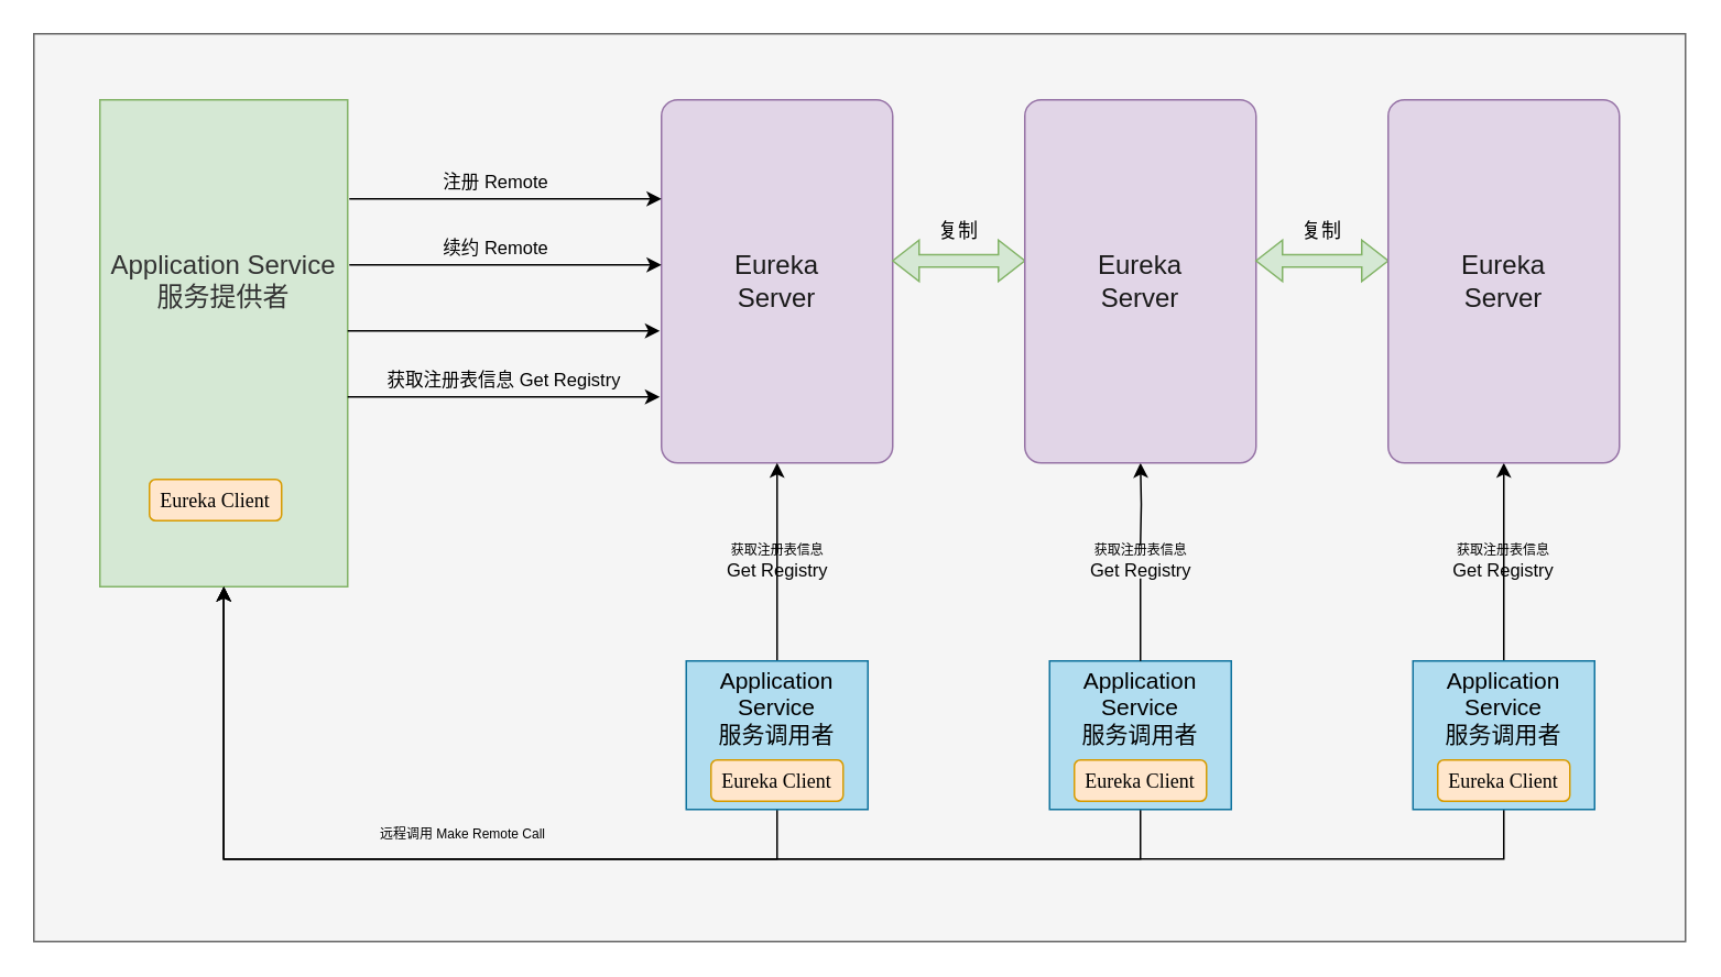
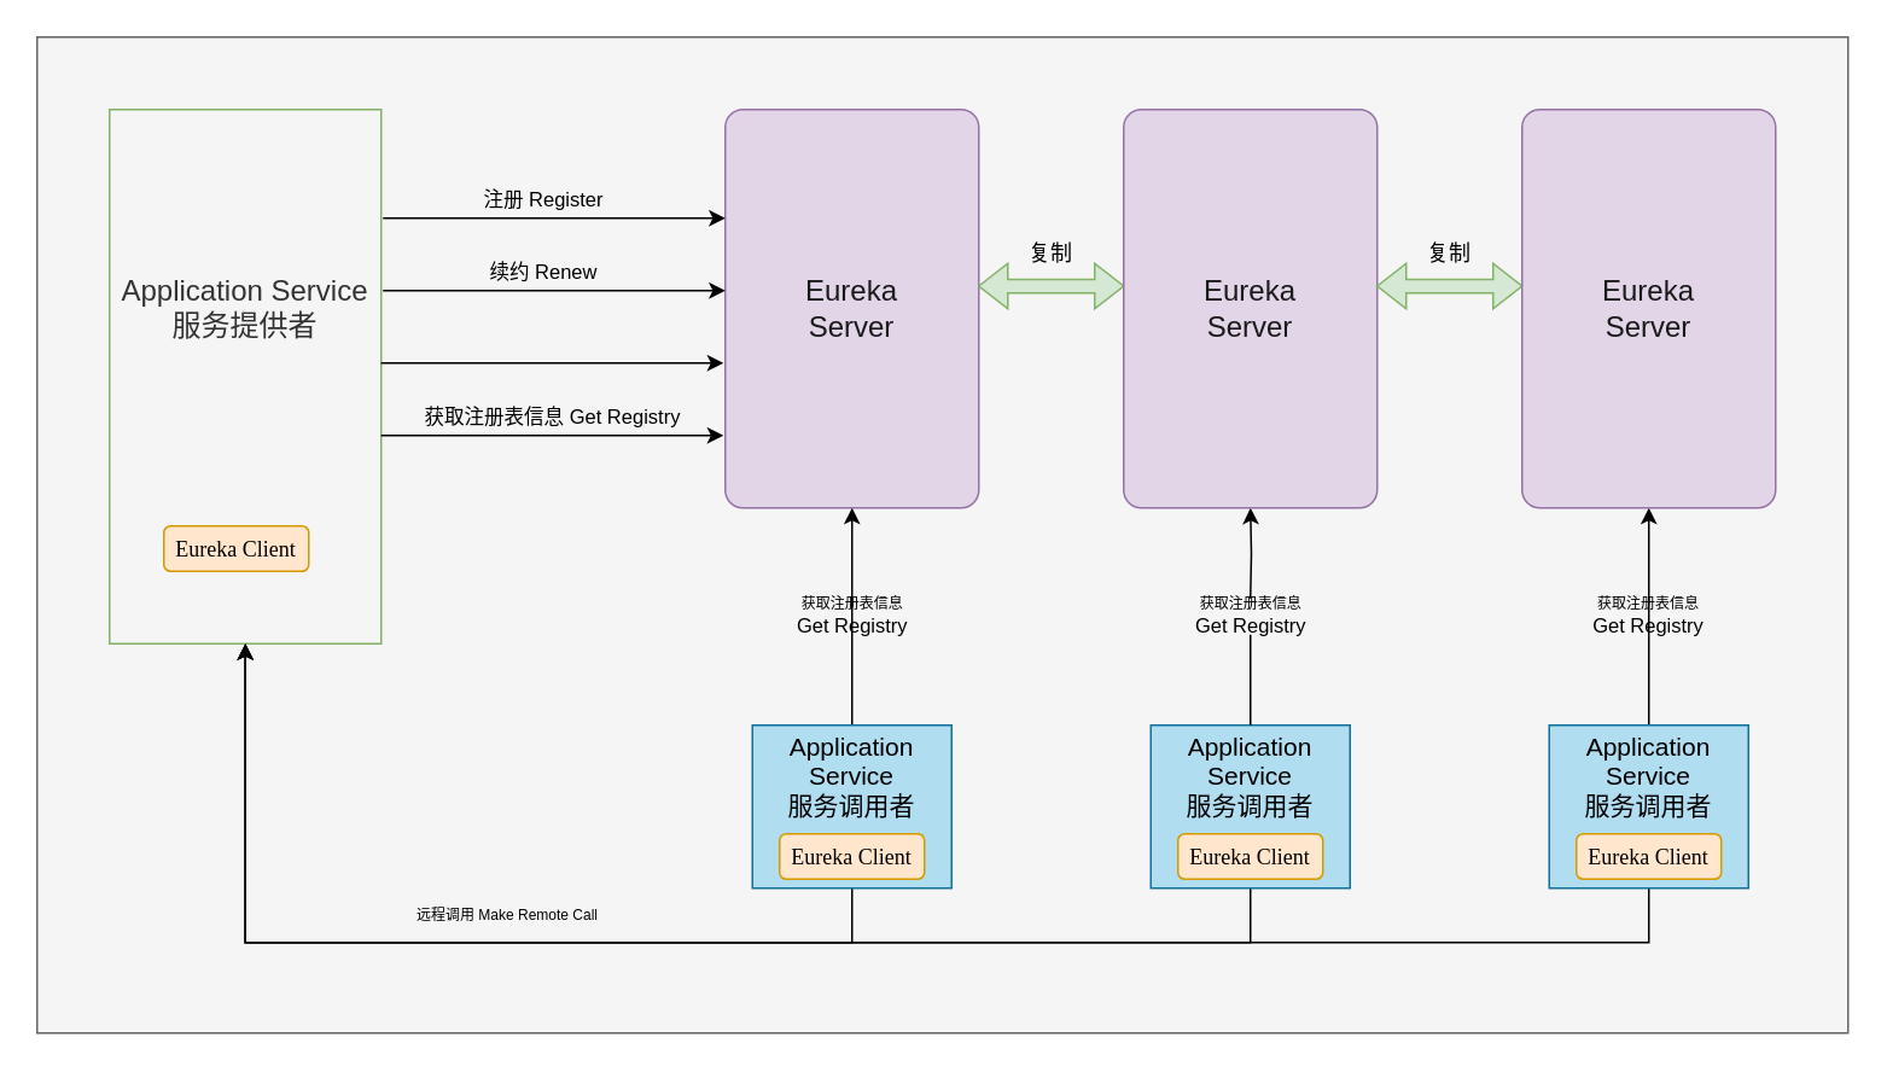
  <mxCell id="0" />
  <mxCell id="1" parent="0" />
  <mxCell id="2" value="" style="rounded=0;whiteSpace=wrap;html=1;fontSize=8;fillColor=#f5f5f5;strokeColor=#666666;fontColor=#333333;" vertex="1" parent="1"><mxGeometry x="20" y="20" width="1000" height="550" as="geometry" /></mxCell>
  <mxCell id="3" value="&lt;font style=&quot;font-size: 16px&quot; color=&quot;#1a1a1a&quot;&gt;Eureka&lt;br&gt;Server&lt;/font&gt;" style="rounded=1;whiteSpace=wrap;html=1;arcSize=7;fillColor=#e1d5e7;strokeColor=#9673a6;" vertex="1" parent="1"><mxGeometry x="400" y="60" width="140" height="220" as="geometry" /></mxCell>
  <mxCell id="4" value="&lt;font style=&quot;font-size: 12px&quot;&gt;复制&lt;/font&gt;" style="text;html=1;strokeColor=none;fillColor=none;align=center;verticalAlign=middle;whiteSpace=wrap;rounded=0;" vertex="1" parent="1"><mxGeometry x="560" y="130" width="40" height="20" as="geometry" /></mxCell>
  <mxCell id="5" value="" style="shape=doubleArrow;whiteSpace=wrap;html=1;fillColor=#d5e8d4;strokeColor=#82b366;" vertex="1" parent="1"><mxGeometry x="540" y="145" width="80" height="25" as="geometry" /></mxCell>
- <mxCell id="6" value="&lt;font style=&quot;font-size: 16px&quot;&gt;&lt;font color=&quot;#333333&quot;&gt;Application Service&lt;br&gt;服务提供者&lt;br&gt;&lt;br&gt;&lt;br&gt;&lt;br&gt;&lt;/font&gt;&lt;br&gt;&lt;/font&gt;" style="rounded=0;whiteSpace=wrap;html=1;strokeColor=#82b366;fillColor=#d5e8d4;" vertex="1" parent="1"><mxGeometry x="60" y="60" width="150" height="295" as="geometry" /></mxCell>
+ <mxCell id="6" value="&lt;font style=&quot;font-size: 16px&quot;&gt;&lt;font color=&quot;#333333&quot;&gt;Application Service&lt;br&gt;服务提供者&lt;br&gt;&lt;br&gt;&lt;br&gt;&lt;br&gt;&lt;/font&gt;&lt;br&gt;&lt;/font&gt;" style="rounded=0;whiteSpace=wrap;html=1;strokeColor=#82b366;fillColor=#f5f5f5;" vertex="1" parent="1"><mxGeometry x="60" y="60" width="150" height="295" as="geometry" /></mxCell>
  <mxCell id="7" style="edgeStyle=orthogonalEdgeStyle;rounded=0;orthogonalLoop=1;jettySize=auto;html=1;exitX=0.5;exitY=0;exitDx=0;exitDy=0;entryX=0.5;entryY=1;entryDx=0;entryDy=0;fontSize=8;" edge="1" parent="1" source="9" target="6"><mxGeometry relative="1" as="geometry"><Array as="points"><mxPoint x="470" y="520" /><mxPoint x="135" y="520" /></Array></mxGeometry></mxCell>
  <mxCell id="8" style="edgeStyle=orthogonalEdgeStyle;rounded=0;orthogonalLoop=1;jettySize=auto;html=1;exitX=0.5;exitY=0;exitDx=0;exitDy=0;entryX=0.5;entryY=1;entryDx=0;entryDy=0;fontSize=8;" edge="1" parent="1" source="9" target="3"><mxGeometry relative="1" as="geometry" /></mxCell>
  <mxCell id="9" value="&lt;font style=&quot;font-size: 14px&quot;&gt;Application Service&lt;br&gt;服务调用者&lt;br&gt;&lt;br&gt;&lt;br&gt;&lt;/font&gt;" style="rounded=0;whiteSpace=wrap;html=1;fillColor=#b1ddf0;strokeColor=#10739e;" vertex="1" parent="1"><mxGeometry x="415" y="400" width="110" height="90" as="geometry" /></mxCell>
  <mxCell id="10" value="&lt;span&gt;&lt;font face=&quot;Times New Roman&quot;&gt;Eureka Client&lt;/font&gt;&lt;/span&gt;" style="rounded=1;whiteSpace=wrap;html=1;fillColor=#ffe6cc;strokeColor=#d79b00;" vertex="1" parent="1"><mxGeometry x="90" y="290" width="80" height="25" as="geometry" /></mxCell>
  <mxCell id="11" value="&lt;span&gt;&lt;font face=&quot;Times New Roman&quot;&gt;Eureka Client&lt;/font&gt;&lt;/span&gt;" style="rounded=1;whiteSpace=wrap;html=1;fillColor=#ffe6cc;strokeColor=#d79b00;" vertex="1" parent="1"><mxGeometry x="430" y="460" width="80" height="25" as="geometry" /></mxCell>
  <mxCell id="12" style="edgeStyle=orthogonalEdgeStyle;rounded=0;orthogonalLoop=1;jettySize=auto;html=1;exitX=0.5;exitY=0;exitDx=0;exitDy=0;entryX=0.5;entryY=1;entryDx=0;entryDy=0;fontSize=8;" edge="1" parent="1" source="14" target="6"><mxGeometry relative="1" as="geometry"><Array as="points"><mxPoint x="690" y="520" /><mxPoint x="135" y="520" /></Array></mxGeometry></mxCell>
  <mxCell id="13" style="edgeStyle=orthogonalEdgeStyle;rounded=0;orthogonalLoop=1;jettySize=auto;html=1;exitX=0.5;exitY=0;exitDx=0;exitDy=0;fontSize=8;startArrow=none;" edge="1" parent="1" target="27"><mxGeometry relative="1" as="geometry"><mxPoint x="690" y="330" as="sourcePoint" /></mxGeometry></mxCell>
  <mxCell id="14" value="&lt;font style=&quot;font-size: 14px&quot;&gt;Application Service&lt;br&gt;服务调用者&lt;br&gt;&lt;br&gt;&lt;br&gt;&lt;/font&gt;" style="rounded=0;whiteSpace=wrap;html=1;fillColor=#b1ddf0;strokeColor=#10739e;" vertex="1" parent="1"><mxGeometry x="635" y="400" width="110" height="90" as="geometry" /></mxCell>
  <mxCell id="15" value="&lt;span&gt;&lt;font face=&quot;Times New Roman&quot;&gt;Eureka Client&lt;/font&gt;&lt;/span&gt;" style="rounded=1;whiteSpace=wrap;html=1;fillColor=#ffe6cc;strokeColor=#d79b00;" vertex="1" parent="1"><mxGeometry x="650" y="460" width="80" height="25" as="geometry" /></mxCell>
  <mxCell id="16" style="edgeStyle=orthogonalEdgeStyle;rounded=0;orthogonalLoop=1;jettySize=auto;html=1;fontSize=8;" edge="1" parent="1" source="18" target="6"><mxGeometry relative="1" as="geometry"><Array as="points"><mxPoint x="910" y="520" /><mxPoint x="135" y="520" /></Array></mxGeometry></mxCell>
  <mxCell id="17" style="edgeStyle=orthogonalEdgeStyle;rounded=0;orthogonalLoop=1;jettySize=auto;html=1;exitX=0.5;exitY=0;exitDx=0;exitDy=0;entryX=0.5;entryY=1;entryDx=0;entryDy=0;fontSize=8;" edge="1" parent="1" source="18" target="30"><mxGeometry relative="1" as="geometry" /></mxCell>
  <mxCell id="18" value="&lt;font style=&quot;font-size: 14px&quot;&gt;Application Service&lt;br&gt;服务调用者&lt;br&gt;&lt;br&gt;&lt;br&gt;&lt;/font&gt;" style="rounded=0;whiteSpace=wrap;html=1;fillColor=#b1ddf0;strokeColor=#10739e;" vertex="1" parent="1"><mxGeometry x="855" y="400" width="110" height="90" as="geometry" /></mxCell>
  <mxCell id="19" value="&lt;span&gt;&lt;font face=&quot;Times New Roman&quot;&gt;Eureka Client&lt;/font&gt;&lt;/span&gt;" style="rounded=1;whiteSpace=wrap;html=1;fillColor=#ffe6cc;strokeColor=#d79b00;" vertex="1" parent="1"><mxGeometry x="870" y="460" width="80" height="25" as="geometry" /></mxCell>
  <mxCell id="20" value="" style="endArrow=classic;html=1;" edge="1" parent="1"><mxGeometry width="50" height="50" relative="1" as="geometry"><mxPoint x="210" y="240" as="sourcePoint" /><mxPoint x="399" y="240" as="targetPoint" /><Array as="points"><mxPoint x="339" y="240" /><mxPoint x="389" y="240" /></Array></mxGeometry></mxCell>
  <mxCell id="21" value="&lt;span style=&quot;font-size: 11px&quot;&gt;获取注册表信息 Get Registry&lt;/span&gt;" style="text;html=1;strokeColor=none;fillColor=none;align=center;verticalAlign=middle;whiteSpace=wrap;rounded=0;fontSize=8;" vertex="1" parent="1"><mxGeometry x="210" y="220" width="190" height="20" as="geometry" /></mxCell>
  <mxCell id="22" value="" style="endArrow=classic;html=1;" edge="1" parent="1"><mxGeometry width="50" height="50" relative="1" as="geometry"><mxPoint x="211" y="120" as="sourcePoint" /><mxPoint x="400" y="120" as="targetPoint" /><Array as="points"><mxPoint x="340" y="120" /><mxPoint x="390" y="120" /></Array></mxGeometry></mxCell>
- <mxCell id="23" value="&lt;font style=&quot;font-size: 11px&quot;&gt;注册 Remote&lt;/font&gt;" style="text;html=1;strokeColor=none;fillColor=none;align=center;verticalAlign=middle;whiteSpace=wrap;rounded=0;fontSize=8;" vertex="1" parent="1"><mxGeometry x="260" y="100" width="80" height="20" as="geometry" /></mxCell>
+ <mxCell id="23" value="&lt;font style=&quot;font-size: 11px&quot;&gt;注册 Register&lt;/font&gt;" style="text;html=1;strokeColor=none;fillColor=none;align=center;verticalAlign=middle;whiteSpace=wrap;rounded=0;fontSize=8;" vertex="1" parent="1"><mxGeometry x="260" y="100" width="80" height="20" as="geometry" /></mxCell>
  <mxCell id="24" value="" style="endArrow=classic;html=1;" edge="1" parent="1"><mxGeometry width="50" height="50" relative="1" as="geometry"><mxPoint x="211" y="160" as="sourcePoint" /><mxPoint x="400" y="160" as="targetPoint" /><Array as="points"><mxPoint x="340" y="160" /><mxPoint x="390" y="160" /></Array></mxGeometry></mxCell>
- <mxCell id="25" value="&lt;font style=&quot;font-size: 11px&quot;&gt;续约 Remote&lt;/font&gt;" style="text;html=1;strokeColor=none;fillColor=none;align=center;verticalAlign=middle;whiteSpace=wrap;rounded=0;fontSize=8;" vertex="1" parent="1"><mxGeometry x="260" y="140" width="80" height="20" as="geometry" /></mxCell>
+ <mxCell id="25" value="&lt;font style=&quot;font-size: 11px&quot;&gt;续约 Renew&lt;/font&gt;" style="text;html=1;strokeColor=none;fillColor=none;align=center;verticalAlign=middle;whiteSpace=wrap;rounded=0;fontSize=8;" vertex="1" parent="1"><mxGeometry x="260" y="140" width="80" height="20" as="geometry" /></mxCell>
  <mxCell id="26" value="" style="endArrow=classic;html=1;" edge="1" parent="1"><mxGeometry width="50" height="50" relative="1" as="geometry"><mxPoint x="210" y="200" as="sourcePoint" /><mxPoint x="399" y="200" as="targetPoint" /><Array as="points"><mxPoint x="339" y="200" /><mxPoint x="389" y="200" /></Array></mxGeometry></mxCell>
  <mxCell id="27" value="&lt;span style=&quot;color: rgb(26 , 26 , 26) ; font-size: 16px&quot;&gt;Eureka&lt;/span&gt;&lt;br style=&quot;color: rgb(26 , 26 , 26) ; font-size: 16px&quot;&gt;&lt;span style=&quot;color: rgb(26 , 26 , 26) ; font-size: 16px&quot;&gt;Server&lt;/span&gt;&lt;font style=&quot;font-size: 16px&quot; color=&quot;#000099&quot;&gt;&lt;br&gt;&lt;/font&gt;" style="rounded=1;whiteSpace=wrap;html=1;arcSize=7;fillColor=#e1d5e7;strokeColor=#9673a6;" vertex="1" parent="1"><mxGeometry x="620" y="60" width="140" height="220" as="geometry" /></mxCell>
  <mxCell id="28" value="&lt;font style=&quot;font-size: 12px&quot;&gt;复制&lt;/font&gt;" style="text;html=1;strokeColor=none;fillColor=none;align=center;verticalAlign=middle;whiteSpace=wrap;rounded=0;" vertex="1" parent="1"><mxGeometry x="780" y="130" width="40" height="20" as="geometry" /></mxCell>
  <mxCell id="29" value="" style="shape=doubleArrow;whiteSpace=wrap;html=1;fillColor=#d5e8d4;strokeColor=#82b366;" vertex="1" parent="1"><mxGeometry x="760" y="145" width="80" height="25" as="geometry" /></mxCell>
  <mxCell id="30" value="&lt;span style=&quot;color: rgb(26 , 26 , 26) ; font-size: 16px&quot;&gt;Eureka&lt;/span&gt;&lt;br style=&quot;color: rgb(26 , 26 , 26) ; font-size: 16px&quot;&gt;&lt;span style=&quot;color: rgb(26 , 26 , 26) ; font-size: 16px&quot;&gt;Server&lt;/span&gt;" style="rounded=1;whiteSpace=wrap;html=1;arcSize=7;fillColor=#e1d5e7;strokeColor=#9673a6;" vertex="1" parent="1"><mxGeometry x="840" y="60" width="140" height="220" as="geometry" /></mxCell>
  <mxCell id="31" value="远程调用 Make Remote Call" style="text;html=1;strokeColor=none;fillColor=none;align=center;verticalAlign=middle;whiteSpace=wrap;rounded=0;fontSize=8;" vertex="1" parent="1"><mxGeometry x="180" y="495" width="200" height="20" as="geometry" /></mxCell>
  <mxCell id="32" value="获取注册表信息&lt;br&gt;&lt;span style=&quot;font-size: 11px&quot;&gt;Get Registry&lt;/span&gt;" style="text;html=1;strokeColor=none;fillColor=none;align=center;verticalAlign=middle;whiteSpace=wrap;rounded=0;fontSize=8;" vertex="1" parent="1"><mxGeometry x="422.5" y="330" width="95" height="20" as="geometry" /></mxCell>
  <mxCell id="33" value="" style="edgeStyle=orthogonalEdgeStyle;rounded=0;orthogonalLoop=1;jettySize=auto;html=1;exitX=0.5;exitY=0;exitDx=0;exitDy=0;fontSize=8;endArrow=none;" edge="1" parent="1" source="14"><mxGeometry relative="1" as="geometry"><mxPoint x="690" y="400" as="sourcePoint" /><mxPoint x="690" y="350" as="targetPoint" /></mxGeometry></mxCell>
  <mxCell id="34" value="获取注册表信息&lt;br&gt;&lt;span style=&quot;font-size: 11px&quot;&gt;Get Registry&lt;/span&gt;" style="text;html=1;strokeColor=none;fillColor=none;align=center;verticalAlign=middle;whiteSpace=wrap;rounded=0;fontSize=8;" vertex="1" parent="1"><mxGeometry x="860" y="330" width="100" height="20" as="geometry" /></mxCell>
  <mxCell id="35" value="&lt;span&gt;获取注册表信息&lt;/span&gt;&lt;br&gt;&lt;span style=&quot;font-size: 11px&quot;&gt;Get Registry&lt;/span&gt;" style="text;html=1;align=center;verticalAlign=middle;resizable=0;points=[];autosize=1;strokeColor=none;fillColor=none;fontSize=8;" vertex="1" parent="1"><mxGeometry x="640" y="325" width="100" height="30" as="geometry" /></mxCell>
